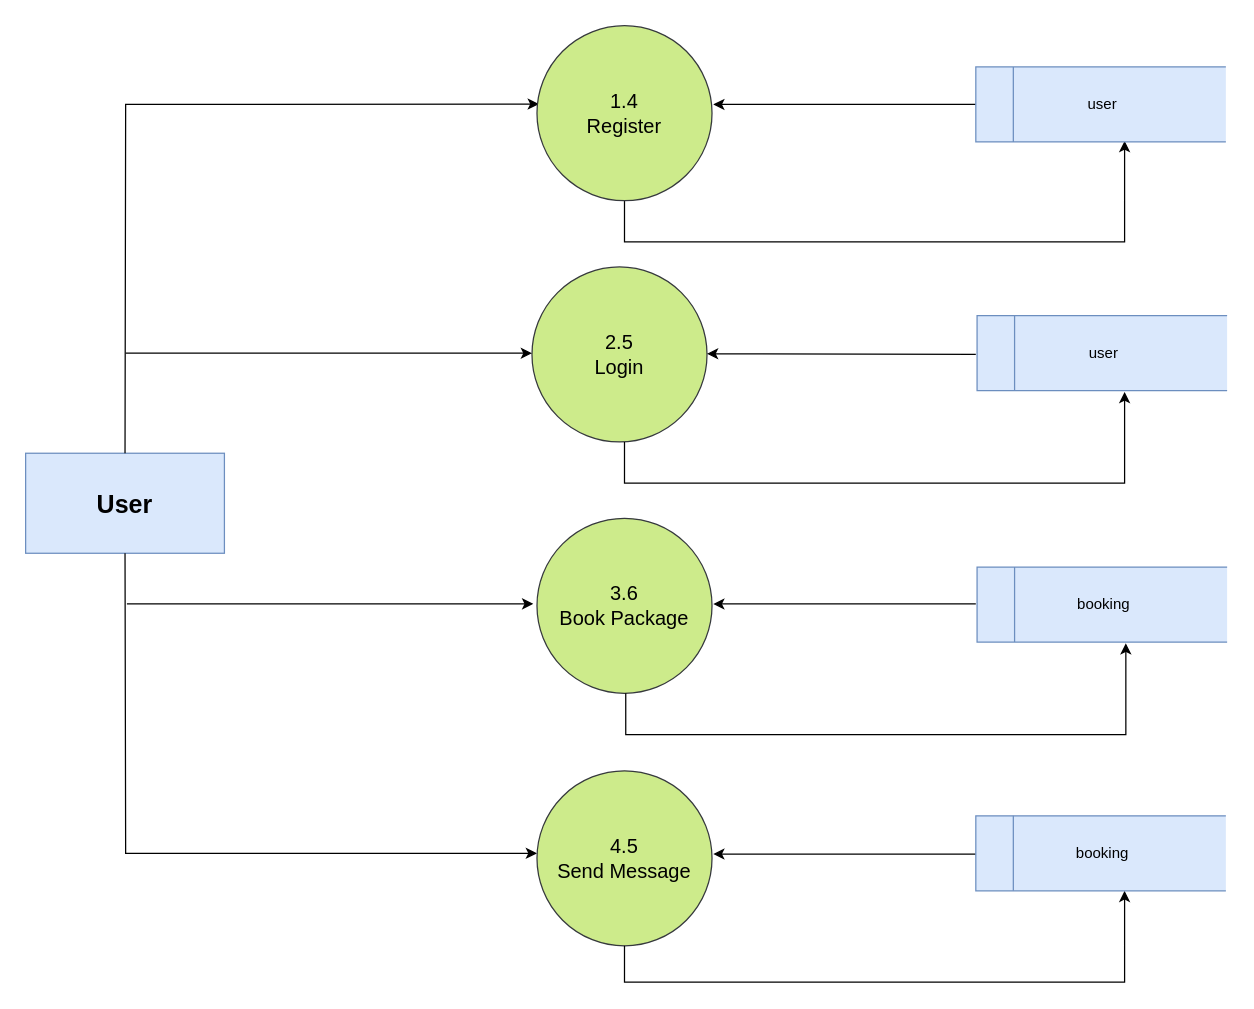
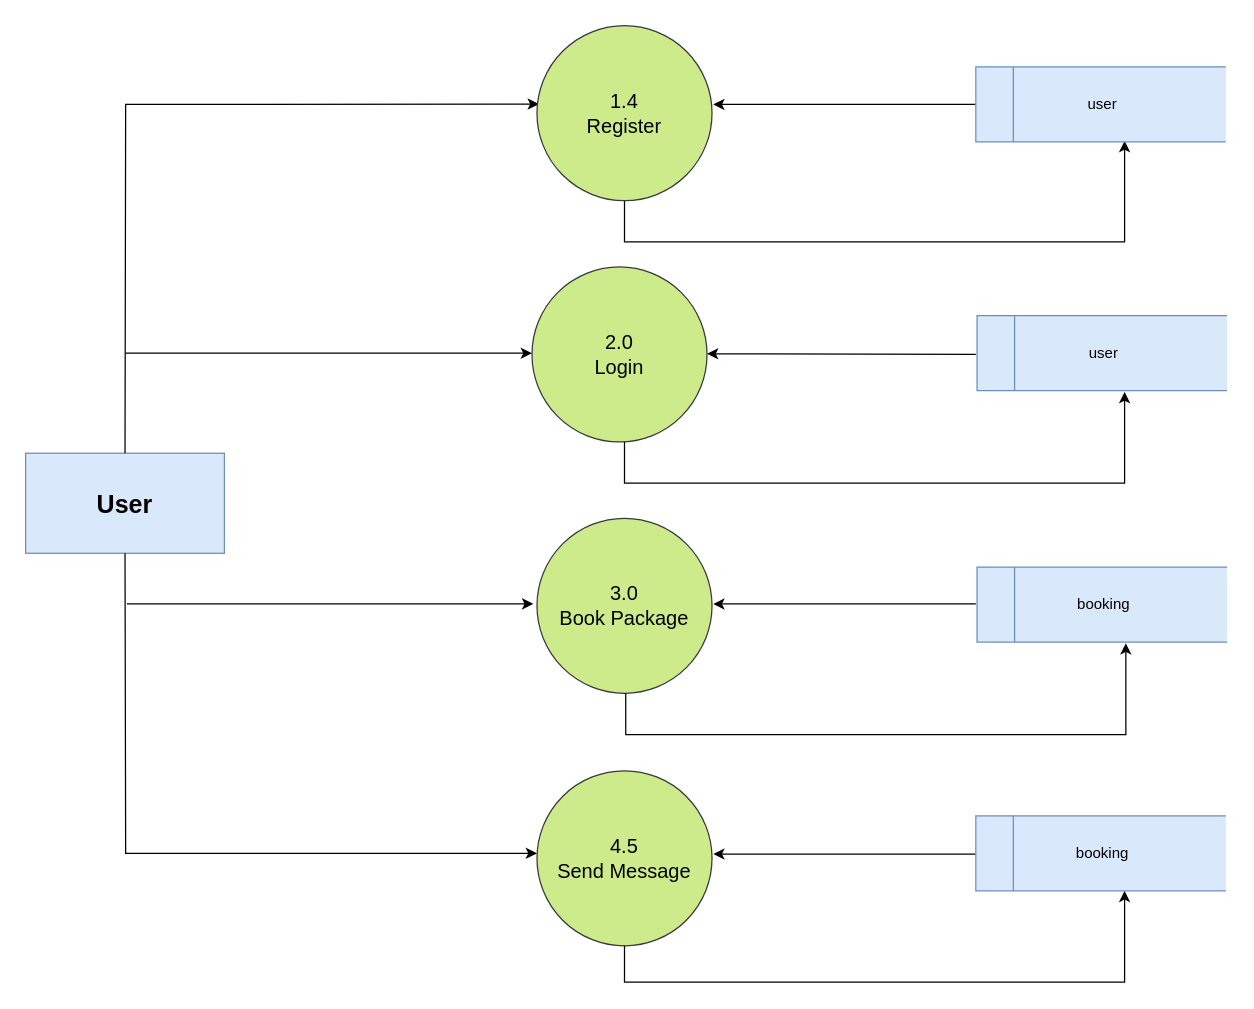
  <mxCell id="0" />
  <mxCell id="1" parent="0" />
  <mxCell id="2" value="" style="endArrow=classic;html=1;rounded=0;entryX=0.595;entryY=0.986;entryDx=0;entryDy=0;entryPerimeter=0;" parent="1" edge="1"><mxGeometry width="50" height="50" relative="1" as="geometry"><mxPoint x="499" y="160" as="sourcePoint" /><mxPoint x="899" y="112.16" as="targetPoint" /><Array as="points"><mxPoint x="499" y="193" /><mxPoint x="899" y="193" /></Array></mxGeometry></mxCell>
  <mxCell id="3" value="User" style="rounded=0;whiteSpace=wrap;html=1;fillColor=#dae8fc;strokeColor=#6c8ebf;fontSize=20;fontStyle=1" parent="1" vertex="1"><mxGeometry x="20" y="362" width="159" height="80" as="geometry" /></mxCell>
- <mxCell id="4" value="2.5&lt;br&gt;Login" style="ellipse;whiteSpace=wrap;html=1;aspect=fixed;fillColor=#cdeb8b;strokeColor=#36393d;fontSize=16;" parent="1" vertex="1"><mxGeometry x="425" y="213" width="140" height="140" as="geometry" /></mxCell>
+ <mxCell id="4" value="2.0&lt;br&gt;Login" style="ellipse;whiteSpace=wrap;html=1;aspect=fixed;fillColor=#cdeb8b;strokeColor=#36393d;fontSize=16;" parent="1" vertex="1"><mxGeometry x="425" y="213" width="140" height="140" as="geometry" /></mxCell>
  <mxCell id="5" value="" style="endArrow=classic;html=1;rounded=0;exitX=0.5;exitY=0;exitDx=0;exitDy=0;entryX=0.018;entryY=0.448;entryDx=0;entryDy=0;entryPerimeter=0;" parent="1" source="3" edge="1"><mxGeometry width="50" height="50" relative="1" as="geometry"><mxPoint x="99.5" y="243" as="sourcePoint" /><mxPoint x="430.52" y="82.72" as="targetPoint" /><Array as="points"><mxPoint x="100" y="83" /></Array></mxGeometry></mxCell>
  <mxCell id="6" value="1.4&lt;br&gt;Register" style="ellipse;whiteSpace=wrap;html=1;aspect=fixed;fillColor=#cdeb8b;strokeColor=#36393d;fontSize=16;" parent="1" vertex="1"><mxGeometry x="429" y="20" width="140" height="140" as="geometry" /></mxCell>
- <mxCell id="7" value="3.6&lt;br&gt;Book Package" style="ellipse;whiteSpace=wrap;html=1;aspect=fixed;fillColor=#cdeb8b;strokeColor=#36393d;fontSize=16;" parent="1" vertex="1"><mxGeometry x="429" y="414" width="140" height="140" as="geometry" /></mxCell>
+ <mxCell id="7" value="3.0&lt;br&gt;Book Package" style="ellipse;whiteSpace=wrap;html=1;aspect=fixed;fillColor=#cdeb8b;strokeColor=#36393d;fontSize=16;" parent="1" vertex="1"><mxGeometry x="429" y="414" width="140" height="140" as="geometry" /></mxCell>
  <mxCell id="8" value="" style="endArrow=classic;html=1;rounded=0;entryX=0;entryY=0.5;entryDx=0;entryDy=0;" parent="1" edge="1"><mxGeometry width="50" height="50" relative="1" as="geometry"><mxPoint x="100" y="282" as="sourcePoint" /><mxPoint x="425" y="282" as="targetPoint" /></mxGeometry></mxCell>
  <mxCell id="9" value="" style="endArrow=classic;html=1;rounded=0;exitX=0.5;exitY=1;exitDx=0;exitDy=0;" parent="1" source="3" edge="1"><mxGeometry width="50" height="50" relative="1" as="geometry"><mxPoint x="99.5" y="522" as="sourcePoint" /><mxPoint x="429" y="682" as="targetPoint" /><Array as="points"><mxPoint x="100" y="682" /></Array></mxGeometry></mxCell>
  <mxCell id="10" value="" style="endArrow=classic;html=1;rounded=0;" parent="1" edge="1"><mxGeometry width="50" height="50" relative="1" as="geometry"><mxPoint x="499" y="353" as="sourcePoint" /><mxPoint x="899" y="313" as="targetPoint" /><Array as="points"><mxPoint x="499" y="386" /><mxPoint x="899" y="386" /></Array></mxGeometry></mxCell>
  <mxCell id="11" value="" style="endArrow=classic;html=1;rounded=0;" parent="1" edge="1"><mxGeometry width="50" height="50" relative="1" as="geometry"><mxPoint x="500" y="554" as="sourcePoint" /><mxPoint x="900" y="514" as="targetPoint" /><Array as="points"><mxPoint x="500" y="587" /><mxPoint x="900" y="587" /></Array></mxGeometry></mxCell>
  <mxCell id="12" value="" style="endArrow=classic;html=1;rounded=0;exitX=0;exitY=0.5;exitDx=0;exitDy=0;" parent="1" edge="1"><mxGeometry width="50" height="50" relative="1" as="geometry"><mxPoint x="780" y="83" as="sourcePoint" /><mxPoint x="570" y="83" as="targetPoint" /></mxGeometry></mxCell>
  <mxCell id="13" value="" style="endArrow=classic;html=1;rounded=0;exitX=0;exitY=0.5;exitDx=0;exitDy=0;" parent="1" edge="1"><mxGeometry width="50" height="50" relative="1" as="geometry"><mxPoint x="780" y="283" as="sourcePoint" /><mxPoint x="565" y="282.47" as="targetPoint" /></mxGeometry></mxCell>
  <mxCell id="14" value="" style="endArrow=classic;html=1;rounded=0;exitX=0;exitY=0.5;exitDx=0;exitDy=0;" parent="1" edge="1"><mxGeometry width="50" height="50" relative="1" as="geometry"><mxPoint x="780" y="482.57" as="sourcePoint" /><mxPoint x="570" y="482.57" as="targetPoint" /></mxGeometry></mxCell>
  <mxCell id="15" value="4.5&lt;br&gt;Send Message" style="ellipse;whiteSpace=wrap;html=1;aspect=fixed;fillColor=#cdeb8b;strokeColor=#36393d;fontSize=16;" parent="1" vertex="1"><mxGeometry x="429" y="616" width="140" height="140" as="geometry" /></mxCell>
  <mxCell id="16" value="" style="endArrow=classic;html=1;rounded=0;exitX=0.5;exitY=1;exitDx=0;exitDy=0;" parent="1" source="15" edge="1"><mxGeometry width="50" height="50" relative="1" as="geometry"><mxPoint x="499" y="763" as="sourcePoint" /><mxPoint x="899" y="712" as="targetPoint" /><Array as="points"><mxPoint x="499" y="785" /><mxPoint x="899" y="785" /></Array></mxGeometry></mxCell>
  <mxCell id="17" value="" style="endArrow=classic;html=1;rounded=0;exitX=0;exitY=0.5;exitDx=0;exitDy=0;" parent="1" edge="1"><mxGeometry width="50" height="50" relative="1" as="geometry"><mxPoint x="780" y="682.57" as="sourcePoint" /><mxPoint x="570" y="682.57" as="targetPoint" /></mxGeometry></mxCell>
  <mxCell id="18" value="" style="endArrow=classic;html=1;rounded=0;entryX=0;entryY=0.5;entryDx=0;entryDy=0;" parent="1" edge="1"><mxGeometry width="50" height="50" relative="1" as="geometry"><mxPoint x="101" y="482.47" as="sourcePoint" /><mxPoint x="426" y="482.47" as="targetPoint" /></mxGeometry></mxCell>
  <mxCell id="19" value="user" style="html=1;dashed=0;whiteSpace=wrap;shape=mxgraph.dfd.dataStoreID;align=center;spacingLeft=3;points=[[0,0],[0.5,0],[1,0],[0,0.5],[1,0.5],[0,1],[0.5,1],[1,1]];fillColor=#dae8fc;strokeColor=#6c8ebf;" parent="1" vertex="1"><mxGeometry x="780" y="53" width="200" height="60" as="geometry" /></mxCell>
  <mxCell id="20" value="user" style="html=1;dashed=0;whiteSpace=wrap;shape=mxgraph.dfd.dataStoreID;align=center;spacingLeft=3;points=[[0,0],[0.5,0],[1,0],[0,0.5],[1,0.5],[0,1],[0.5,1],[1,1]];fillColor=#dae8fc;strokeColor=#6c8ebf;" parent="1" vertex="1"><mxGeometry x="781" y="252" width="200" height="60" as="geometry" /></mxCell>
  <mxCell id="21" value="booking" style="html=1;dashed=0;whiteSpace=wrap;shape=mxgraph.dfd.dataStoreID;align=center;spacingLeft=3;points=[[0,0],[0.5,0],[1,0],[0,0.5],[1,0.5],[0,1],[0.5,1],[1,1]];fillColor=#dae8fc;strokeColor=#6c8ebf;" parent="1" vertex="1"><mxGeometry x="781" y="453" width="200" height="60" as="geometry" /></mxCell>
  <mxCell id="22" value="booking" style="html=1;dashed=0;whiteSpace=wrap;shape=mxgraph.dfd.dataStoreID;align=center;spacingLeft=3;points=[[0,0],[0.5,0],[1,0],[0,0.5],[1,0.5],[0,1],[0.5,1],[1,1]];fillColor=#dae8fc;strokeColor=#6c8ebf;" parent="1" vertex="1"><mxGeometry x="780" y="652" width="200" height="60" as="geometry" /></mxCell>
